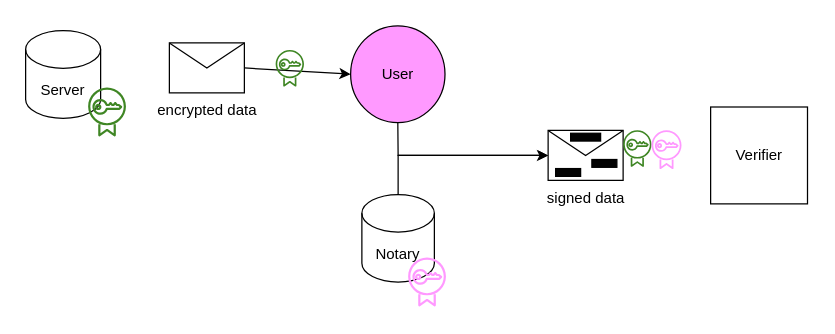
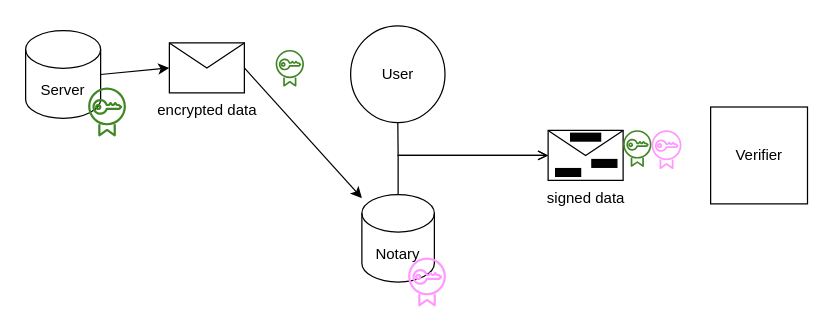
  <mxCell id="0" />
  <mxCell id="1" parent="0" />
+ <mxCell id="2" style="edgeStyle=none;html=1;exitX=1;exitY=0.5;exitDx=0;exitDy=0;exitPerimeter=0;entryX=0;entryY=0.5;entryDx=0;entryDy=0;" parent="1" source="3" target="6" edge="1"><mxGeometry relative="1" as="geometry" /></mxCell>
  <mxCell id="3" value="Server" style="shape=cylinder3;whiteSpace=wrap;html=1;boundedLbl=1;backgroundOutline=1;size=15;" parent="1" vertex="1"><mxGeometry x="20" y="24" width="60" height="70" as="geometry" /></mxCell>
  <mxCell id="4" value="" style="sketch=0;outlineConnect=0;fontColor=#232F3E;gradientColor=none;fillColor=#3F8624;strokeColor=none;dashed=0;verticalLabelPosition=bottom;verticalAlign=top;align=center;html=1;fontSize=12;fontStyle=0;aspect=fixed;pointerEvents=1;shape=mxgraph.aws4.certificate_manager;" parent="1" vertex="1"><mxGeometry x="70" y="69" width="30.26" height="40" as="geometry" /></mxCell>
- <mxCell id="5" style="edgeStyle=none;html=1;exitX=1;exitY=0.5;exitDx=0;exitDy=0;entryX=0;entryY=0.5;entryDx=0;entryDy=0;" parent="1" source="6" target="12" edge="1"><mxGeometry relative="1" as="geometry" /></mxCell>
+ <mxCell id="5" style="edgeStyle=none;html=1;exitX=1;exitY=0.5;exitDx=0;exitDy=0;" parent="1" source="6" target="9" edge="1"><mxGeometry relative="1" as="geometry" /></mxCell>
  <mxCell id="6" value="encrypted data" style="shape=message;html=1;html=1;outlineConnect=0;labelPosition=center;verticalLabelPosition=bottom;align=center;verticalAlign=top;" parent="1" vertex="1"><mxGeometry x="135" y="33.75" width="60" height="40" as="geometry" /></mxCell>
  <mxCell id="7" value="" style="sketch=0;outlineConnect=0;fontColor=#232F3E;gradientColor=none;fillColor=#3F8624;strokeColor=none;dashed=0;verticalLabelPosition=bottom;verticalAlign=top;align=center;html=1;fontSize=12;fontStyle=0;aspect=fixed;pointerEvents=1;shape=mxgraph.aws4.certificate_manager;" parent="1" vertex="1"><mxGeometry x="220" y="39" width="22.7" height="30" as="geometry" /></mxCell>
  <mxCell id="8" style="edgeStyle=elbowEdgeStyle;rounded=0;html=1;exitX=0.5;exitY=0;exitDx=0;exitDy=0;exitPerimeter=0;entryX=0;entryY=0.5;entryDx=0;entryDy=0;endArrow=open;" parent="1" source="9" target="13" edge="1"><mxGeometry relative="1" as="geometry"><Array as="points"><mxPoint x="318" y="135" /></Array></mxGeometry></mxCell>
  <mxCell id="9" value="Notary" style="shape=cylinder3;whiteSpace=wrap;html=1;boundedLbl=1;backgroundOutline=1;size=15;" parent="1" vertex="1"><mxGeometry x="289" y="155" width="58" height="70" as="geometry" /></mxCell>
  <mxCell id="10" value="" style="sketch=0;outlineConnect=0;fillColor=#FF99FF;strokeColor=#b85450;dashed=0;verticalLabelPosition=bottom;verticalAlign=top;align=center;html=1;fontSize=12;fontStyle=0;aspect=fixed;pointerEvents=1;shape=mxgraph.aws4.certificate_manager;" parent="1" vertex="1"><mxGeometry x="326" y="205" width="30.26" height="40" as="geometry" /></mxCell>
- <mxCell id="11" style="edgeStyle=elbowEdgeStyle;html=1;exitX=0.5;exitY=1;exitDx=0;exitDy=0;rounded=0;entryX=0;entryY=0.5;entryDx=0;entryDy=0;" parent="1" source="12" target="13" edge="1"><mxGeometry relative="1" as="geometry"><mxPoint x="438" y="125" as="targetPoint" /><Array as="points"><mxPoint x="318" y="115" /></Array></mxGeometry></mxCell>
- <mxCell id="12" value="User" style="ellipse;whiteSpace=wrap;html=1;aspect=fixed;fillColor=#ff99ff;" parent="1" vertex="1"><mxGeometry x="280" y="20" width="75.5" height="77.5" as="geometry" /></mxCell>
+ <mxCell id="11" style="edgeStyle=elbowEdgeStyle;html=1;exitX=0.5;exitY=1;exitDx=0;exitDy=0;rounded=0;entryX=0;entryY=0.5;entryDx=0;entryDy=0;endArrow=open;" parent="1" source="12" target="13" edge="1"><mxGeometry relative="1" as="geometry"><mxPoint x="438" y="125" as="targetPoint" /><Array as="points"><mxPoint x="318" y="115" /></Array></mxGeometry></mxCell>
+ <mxCell id="12" value="User" style="ellipse;whiteSpace=wrap;html=1;aspect=fixed;" parent="1" vertex="1"><mxGeometry x="280" y="20" width="75.5" height="77.5" as="geometry" /></mxCell>
  <mxCell id="13" value="signed data" style="shape=message;html=1;html=1;outlineConnect=0;labelPosition=center;verticalLabelPosition=bottom;align=center;verticalAlign=top;" parent="1" vertex="1"><mxGeometry x="438" y="103.75" width="60" height="40" as="geometry" /></mxCell>
  <mxCell id="14" value="Verifier" style="whiteSpace=wrap;html=1;aspect=fixed;rounded=0;" parent="1" vertex="1"><mxGeometry x="568" y="85" width="77.5" height="77.5" as="geometry" /></mxCell>
  <mxCell id="15" value="" style="rounded=0;whiteSpace=wrap;html=1;fillColor=#030303;" parent="1" vertex="1"><mxGeometry x="456" y="106" width="24" height="6.25" as="geometry" /></mxCell>
  <mxCell id="16" value="" style="rounded=0;whiteSpace=wrap;html=1;fillColor=#030303;" parent="1" vertex="1"><mxGeometry x="473" y="127" width="20" height="6.25" as="geometry" /></mxCell>
  <mxCell id="17" value="" style="rounded=0;whiteSpace=wrap;html=1;fillColor=#030303;" parent="1" vertex="1"><mxGeometry x="444" y="134.25" width="20" height="6.25" as="geometry" /></mxCell>
  <mxCell id="18" value="" style="sketch=0;outlineConnect=0;fontColor=#232F3E;gradientColor=none;fillColor=#3F8624;strokeColor=none;dashed=0;verticalLabelPosition=bottom;verticalAlign=top;align=center;html=1;fontSize=12;fontStyle=0;aspect=fixed;pointerEvents=1;shape=mxgraph.aws4.certificate_manager;" parent="1" vertex="1"><mxGeometry x="498" y="103.25" width="22.7" height="30" as="geometry" /></mxCell>
  <mxCell id="19" value="" style="sketch=0;outlineConnect=0;fillColor=#FF99FF;strokeColor=#b85450;dashed=0;verticalLabelPosition=bottom;verticalAlign=top;align=center;html=1;fontSize=12;fontStyle=0;aspect=fixed;pointerEvents=1;shape=mxgraph.aws4.certificate_manager;" parent="1" vertex="1"><mxGeometry x="520.7" y="103.25" width="24.02" height="31.75" as="geometry" /></mxCell>
